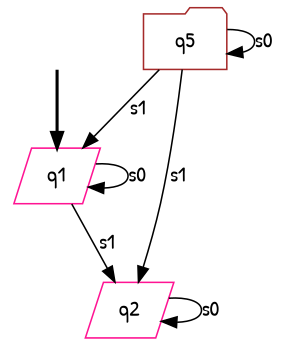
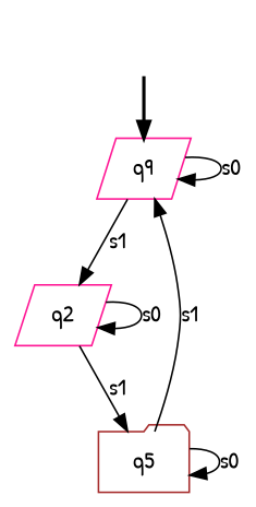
  digraph {
    fontname="Patrick Hand"
    node [fontname="Patrick Hand" color=deeppink shape=parallelogram]
    edge [fontname="Patrick Hand"]
    fake [style=invisible color="" shape=""]
-   q1 [root=true]
+   q1 [root=true label=q9]
    q2
    n4 [color=brown label=q5 shape=folder]
    fake -> q1 [style=bold]
    q1 -> q1 [label=s0]
    q1 -> q2 [label=s1]
    q2 -> q2 [label=s0]
-   n4 -> q2 [label=s1]
+   q2 -> n4 [label=s1]
    n4 -> q1 [label=s1]
    n4 -> n4 [label=s0]
  }
